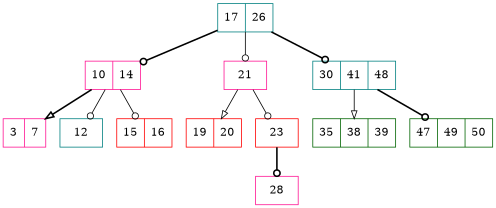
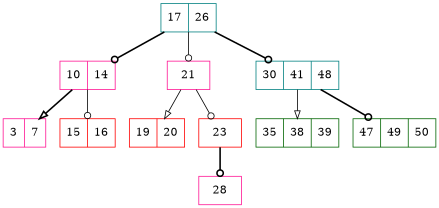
  digraph {
    node [color=deeppink shape=record]
    edge [arrowhead=odot style=solid]
    n1 [color=teal label="17|26"]
    n2 [label=" 10|14"]
    n3 [label=21]
    n4 [color=teal label="30|41|48"]
    n5 [label="3|7"]
-   n6 [color=teal label=12]
    n7 [color=red label="15|16"]
    n8 [color=red label="19|20"]
    n9 [color=red label=23]
    n10 [color=darkgreen label="35|38|39"]
    n11 [color=darkgreen label="47|49|50"]
    n12 [label=28]
    n1 -> n2 [style=bold]
    n1 -> n3
    n1 -> n4 [style=bold]
    n2 -> n5 [arrowhead=onormal style=bold]
-   n2 -> n6
    n2 -> n7
    n3 -> n8 [arrowhead=onormal]
    n3 -> n9
    n4 -> n10 [arrowhead=onormal]
    n4 -> n11 [style=bold]
    n9 -> n12 [style=bold]
  }
